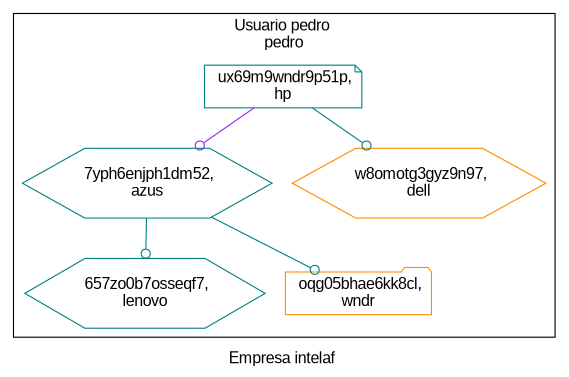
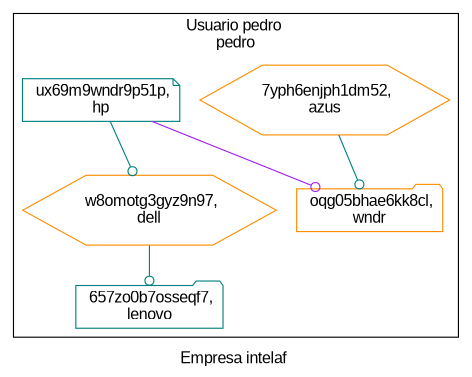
  digraph {
    fontname="Liberation Sans"
    label="Empresa intelaf "
    node [color=darkorange fontname="Liberation Sans" shape=folder]
    edge [arrowhead=odot color=teal fontname="Liberation Sans"]
-   n1 [color=teal height=0.5 label=" 657zo0b7osseqf7,\nlenovo" shape=hexagon width=1.2]
-   n2 [color=teal height=0.5 label=" 7yph6enjph1dm52,\nazus" shape=hexagon width=1.2]
+   n1 [color=teal height=0.5 label=" 657zo0b7osseqf7,\nlenovo" width=1.2]
+   n2 [height=0.5 label=" 7yph6enjph1dm52,\nazus" shape=hexagon width=1.2]
    n3 [height=0.5 label=" oqg05bhae6kk8cl,\nwndr" width=1.2]
    n4 [color=teal height=0.5 label=" ux69m9wndr9p51p,\nhp" shape=note width=1.2]
    n5 [height=0.5 label=" w8omotg3gyz9n97,\ndell" shape=hexagon width=1.2]
    subgraph cluster_1 {
      label="Usuario pedro \n pedro "
      n1
      n2
      n3
      n4
      n5
    }
-   n2 -> n1
+   n5 -> n1
    n2 -> n3
-   n4 -> n2 [color=purple]
+   n4 -> n3 [color=purple]
    n4 -> n5
  }
